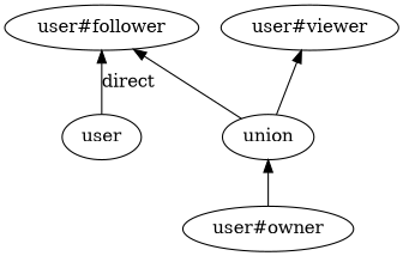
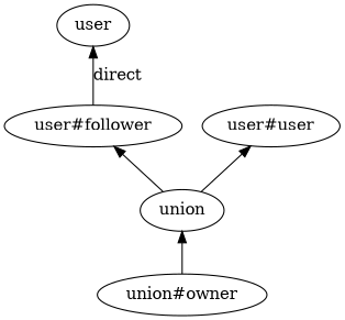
  digraph {
    rankdir=BT
    n1 [label=user]
    n2 [label="user#follower"]
-   n3 [label="user#owner"]
+   n3 [label="union#owner"]
    n4 [label=union]
-   n5 [label="user#viewer"]
-   n1 -> n2 [label=direct]
+   n5 [label="user#user"]
+   n2 -> n1 [label=direct]
    n3 -> n4
    n4 -> n2
    n4 -> n5
  }
